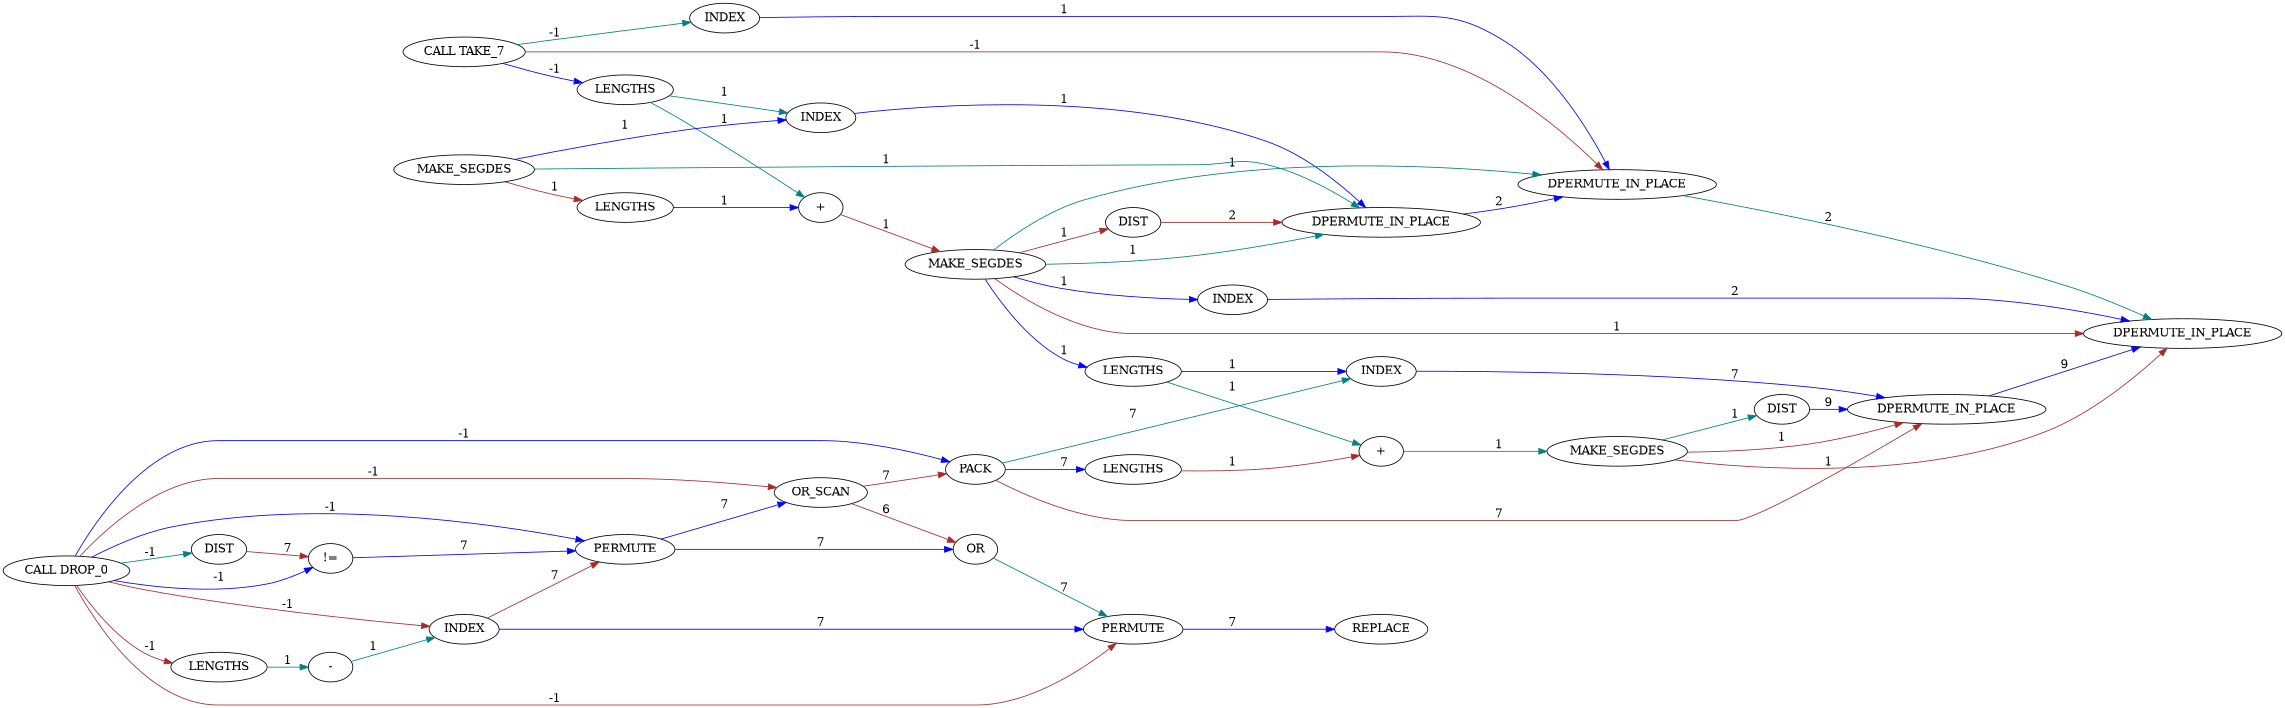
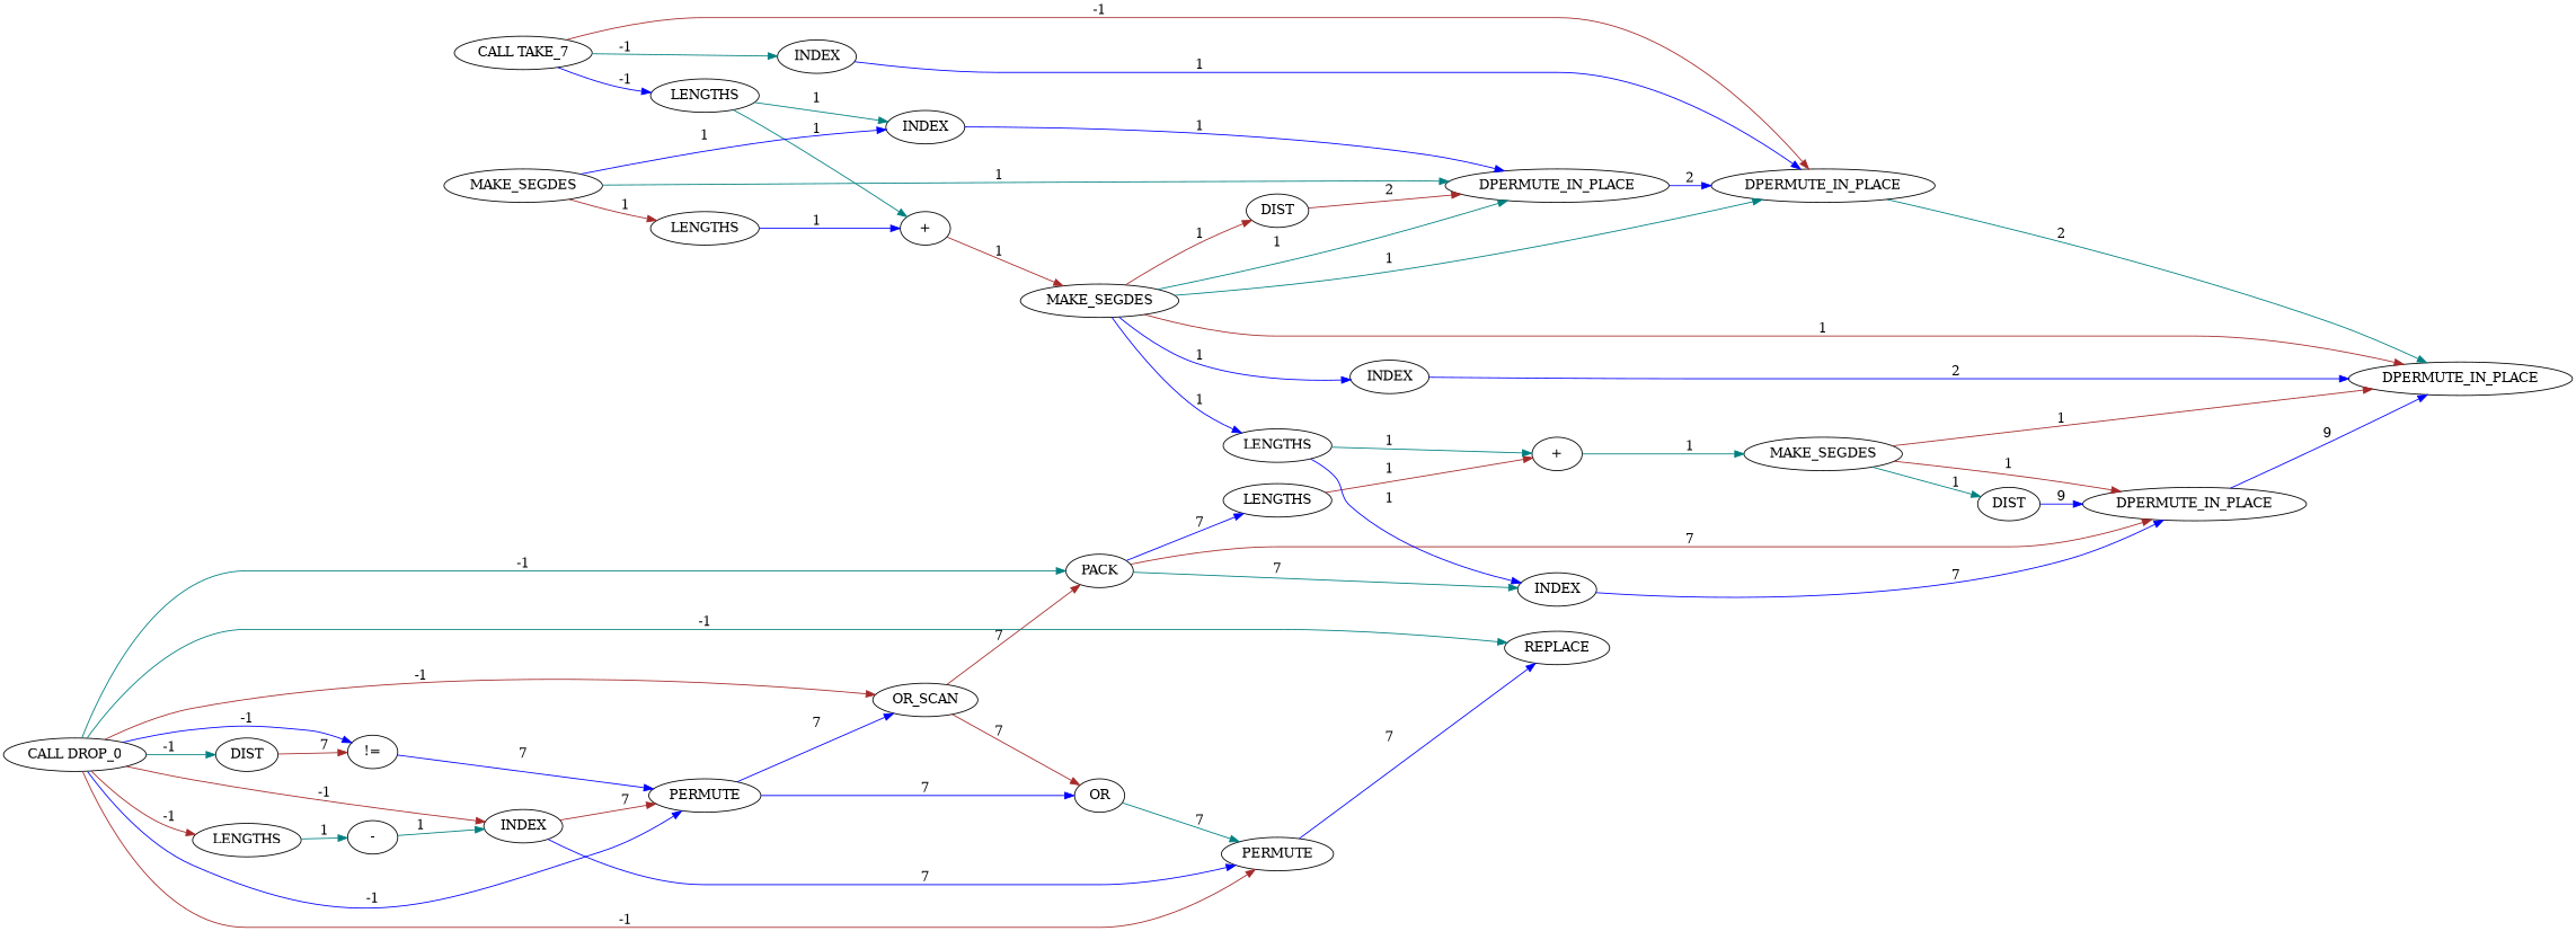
  digraph {
    rankdir=LR
    node [cost=43]
    edge [color=blue cost=1]
    n1 [cost=215 label=INDEX]
    n2 [cost=559 label=DPERMUTE_IN_PLACE]
    n3 [cost=172 label=DPERMUTE_IN_PLACE]
    n4 [label=MAKE_SEGDES]
    n5 [cost=215 label=DPERMUTE_IN_PLACE]
    n6 [cost=86 label=DIST]
    n7 [cost=214 label=DPERMUTE_IN_PLACE]
    n8 [cost=172 label=INDEX]
    n9 [cost=86 label=PERMUTE]
    n10 [cost=258 label=PERMUTE]
    n11 [cost=430 label=REPLACE]
    n12 [cost=215 label=OR]
    n13 [cost=387 label=OR_SCAN]
    n14 [label=LENGTHS]
    n15 [cost=86 label="+"]
    n16 [label=MAKE_SEGDES]
    n17 [cost=215 label=PACK]
    n18 [cost=172 label=INDEX]
    n19 [cost=1 label=LENGTHS]
    n20 [cost=86 label="+"]
    n21 [cost=86 label=DIST]
    n22 [label=LENGTHS]
    n23 [cost=172 label=INDEX]
    n24 [label="-"]
    n25 [label=LENGTHS]
    n26 [cost=1 label=MAKE_SEGDES]
    n27 [cost=3698 label=INDEX]
    n28 [cost=0 label="CALL TAKE_7"]
    n29 [cost=11567 label=DIST]
    n30 [cost=2064 label="!="]
    n31 [cost=0 label="CALL DROP_0"]
    n32 [label=LENGTHS]
    n1 -> n2 [label=1]
    n2 -> n3 [cost=2 label=2]
    n3 -> n7 [color=teal cost=2 label=2]
    n4 -> n5 [color=brown label=1]
    n4 -> n6 [color=teal label=1]
    n4 -> n7 [color=brown label=1]
    n5 -> n7 [cost=9 label=9]
    n6 -> n5 [cost=9 label=9]
    n8 -> n9 [cost=7 label=7]
    n8 -> n10 [color=brown cost=7 label=7]
    n9 -> n11 [cost=7 label=7]
    n10 -> n12 [cost=7 label=7]
    n10 -> n13 [cost=7 label=7]
    n12 -> n9 [color=teal cost=7 label=7]
-   n13 -> n12 [color=brown cost=7 label=6]
+   n13 -> n12 [color=brown cost=7 label=7]
    n13 -> n17 [color=brown cost=7 label=7]
    n14 -> n15 [label=1]
    n15 -> n16 [color=brown label=1]
    n16 -> n2 [color=teal label=1]
    n16 -> n3 [color=teal label=1]
    n16 -> n7 [color=brown label=1]
    n16 -> n21 [color=brown label=1]
    n16 -> n22 [label=1]
    n16 -> n23 [label=1]
    n17 -> n5 [color=brown cost=7 label=7]
    n17 -> n18 [color=teal cost=7 label=7]
    n17 -> n19 [cost=7 label=7]
    n18 -> n5 [cost=7 label=7]
    n19 -> n20 [color=brown label=1]
    n20 -> n4 [color=teal label=1]
    n21 -> n2 [color=brown cost=2 label=2]
    n22 -> n18 [label=1]
    n22 -> n20 [color=teal label=1]
    n23 -> n7 [cost=2 label=2]
    n24 -> n8 [color=teal label=1]
    n25 -> n1 [color=teal label=1]
    n25 -> n15 [color=teal label=1]
    n26 -> n1 [label=1]
    n26 -> n2 [color=teal label=1]
    n26 -> n14 [color=brown label=1]
    n27 -> n3 [label=1]
    n28 -> n3 [color=brown cost=-1 label=-1]
    n28 -> n25 [cost=-1 label=-1]
    n28 -> n27 [color=teal cost=-1 label=-1]
    n29 -> n30 [color=brown cost=7 label=7]
    n30 -> n10 [cost=7 label=7]
    n31 -> n8 [color=brown cost=-1 label=-1]
    n31 -> n9 [color=brown cost=-1 label=-1]
    n31 -> n10 [cost=-1 label=-1]
+   n31 -> n11 [color=teal cost=-1 label=-1]
    n31 -> n13 [color=brown cost=-1 label=-1]
-   n31 -> n17 [cost=-1 label=-1]
+   n31 -> n17 [color=teal cost=-1 label=-1]
    n31 -> n29 [color=teal cost=-1 label=-1]
    n31 -> n30 [cost=-1 label=-1]
    n31 -> n32 [color=brown cost=-1 label=-1]
    n32 -> n24 [color=teal label=1]
  }
